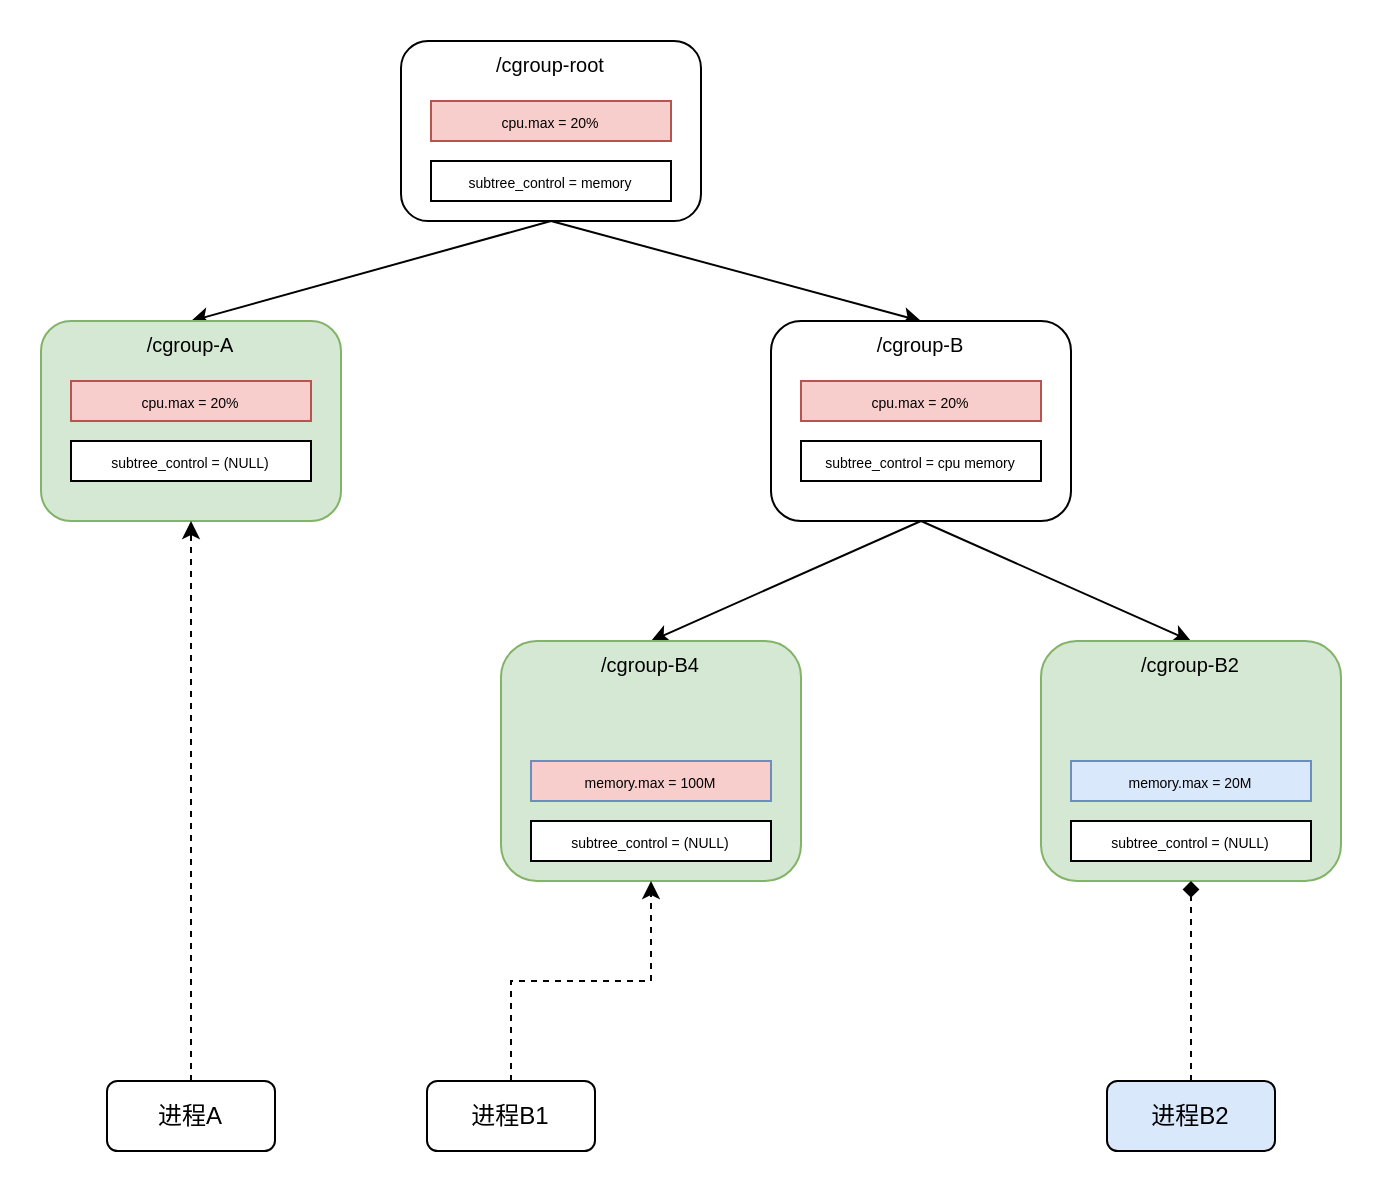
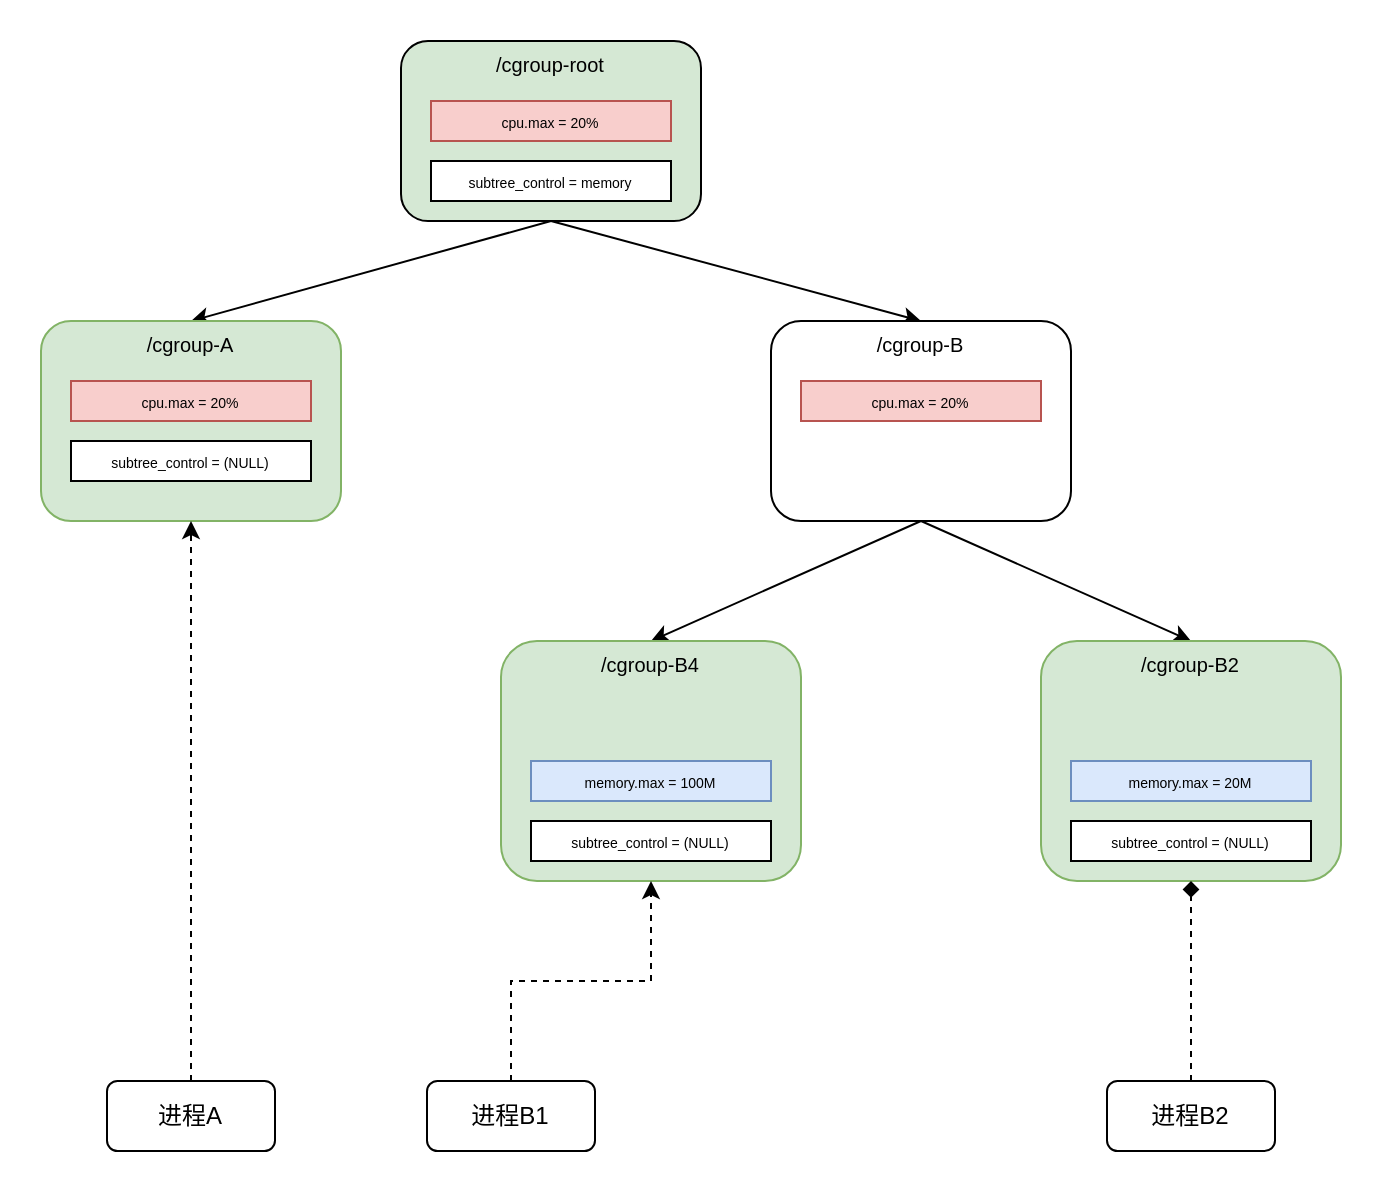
  <mxCell id="0" />
  <mxCell id="1" parent="0" />
  <mxCell id="2" style="rounded=0;orthogonalLoop=1;jettySize=auto;html=1;exitX=0.5;exitY=1;exitDx=0;exitDy=0;entryX=0.5;entryY=0;entryDx=0;entryDy=0;" parent="1" source="4" target="7" edge="1"><mxGeometry relative="1" as="geometry" /></mxCell>
  <mxCell id="3" style="rounded=0;orthogonalLoop=1;jettySize=auto;html=1;exitX=0.5;exitY=1;exitDx=0;exitDy=0;entryX=0.5;entryY=0;entryDx=0;entryDy=0;" parent="1" source="4" target="12" edge="1"><mxGeometry relative="1" as="geometry" /></mxCell>
- <mxCell id="4" value="/cgroup-root" style="rounded=1;whiteSpace=wrap;html=1;verticalAlign=top;fontSize=10;" parent="1" vertex="1"><mxGeometry x="200" y="20" width="150" height="90" as="geometry" /></mxCell>
+ <mxCell id="4" value="/cgroup-root" style="rounded=1;whiteSpace=wrap;html=1;verticalAlign=top;fontSize=10;fillColor=#d5e8d4;" parent="1" vertex="1"><mxGeometry x="200" y="20" width="150" height="90" as="geometry" /></mxCell>
  <mxCell id="5" value="&lt;div style=&quot;&quot;&gt;&lt;span style=&quot;font-size: 7px; background-color: initial;&quot;&gt;cpu.max = 20%&lt;/span&gt;&lt;/div&gt;" style="rounded=0;whiteSpace=wrap;html=1;verticalAlign=middle;align=center;horizontal=1;fillColor=#f8cecc;strokeColor=#b85450;" parent="1" vertex="1"><mxGeometry x="215" y="50" width="120" height="20" as="geometry" /></mxCell>
  <mxCell id="6" value="&lt;font style=&quot;font-size: 7px;&quot;&gt;subtree_control = memory&lt;/font&gt;" style="rounded=0;whiteSpace=wrap;html=1;" parent="1" vertex="1"><mxGeometry x="215" y="80" width="120" height="20" as="geometry" /></mxCell>
  <mxCell id="7" value="/cgroup-A" style="rounded=1;whiteSpace=wrap;html=1;verticalAlign=top;fontSize=10;fillColor=#d5e8d4;strokeColor=#82b366;" parent="1" vertex="1"><mxGeometry x="20" y="160" width="150" height="100" as="geometry" /></mxCell>
  <mxCell id="8" value="&lt;div style=&quot;&quot;&gt;&lt;span style=&quot;font-size: 7px; background-color: initial;&quot;&gt;cpu.max = 20%&lt;/span&gt;&lt;/div&gt;" style="rounded=0;whiteSpace=wrap;html=1;verticalAlign=middle;align=center;horizontal=1;fillColor=#f8cecc;strokeColor=#b85450;" parent="1" vertex="1"><mxGeometry x="35" y="190" width="120" height="20" as="geometry" /></mxCell>
  <mxCell id="9" value="&lt;font style=&quot;font-size: 7px;&quot;&gt;subtree_control = (NULL)&lt;/font&gt;" style="rounded=0;whiteSpace=wrap;html=1;" parent="1" vertex="1"><mxGeometry x="35" y="220" width="120" height="20" as="geometry" /></mxCell>
  <mxCell id="10" style="rounded=0;orthogonalLoop=1;jettySize=auto;html=1;exitX=0.5;exitY=1;exitDx=0;exitDy=0;entryX=0.5;entryY=0;entryDx=0;entryDy=0;" parent="1" source="12" target="15" edge="1"><mxGeometry relative="1" as="geometry" /></mxCell>
  <mxCell id="11" style="rounded=0;orthogonalLoop=1;jettySize=auto;html=1;exitX=0.5;exitY=1;exitDx=0;exitDy=0;entryX=0.5;entryY=0;entryDx=0;entryDy=0;" parent="1" source="12" target="18" edge="1"><mxGeometry relative="1" as="geometry" /></mxCell>
  <mxCell id="12" value="/cgroup-B" style="rounded=1;whiteSpace=wrap;html=1;verticalAlign=top;fontSize=10;" parent="1" vertex="1"><mxGeometry x="385" y="160" width="150" height="100" as="geometry" /></mxCell>
  <mxCell id="13" value="&lt;div style=&quot;&quot;&gt;&lt;span style=&quot;font-size: 7px; background-color: initial;&quot;&gt;cpu.max = 20%&lt;/span&gt;&lt;/div&gt;" style="rounded=0;whiteSpace=wrap;html=1;verticalAlign=middle;align=center;horizontal=1;fillColor=#f8cecc;strokeColor=#b85450;" parent="1" vertex="1"><mxGeometry x="400" y="190" width="120" height="20" as="geometry" /></mxCell>
- <mxCell id="14" value="&lt;font style=&quot;font-size: 7px;&quot;&gt;subtree_control = cpu memory&lt;/font&gt;" style="rounded=0;whiteSpace=wrap;html=1;" parent="1" vertex="1"><mxGeometry x="400" y="220" width="120" height="20" as="geometry" /></mxCell>
  <mxCell id="15" value="/cgroup-B4" style="rounded=1;whiteSpace=wrap;html=1;verticalAlign=top;fontSize=10;fillColor=#d5e8d4;strokeColor=#82b366;" parent="1" vertex="1"><mxGeometry x="250" y="320" width="150" height="120" as="geometry" /></mxCell>
- <mxCell id="16" value="&lt;font style=&quot;font-size: 7px;&quot;&gt;memory.max = 100M&lt;/font&gt;" style="rounded=0;whiteSpace=wrap;html=1;fillColor=#f8cecc;strokeColor=#6c8ebf;" parent="1" vertex="1"><mxGeometry x="265" y="380" width="120" height="20" as="geometry" /></mxCell>
+ <mxCell id="16" value="&lt;font style=&quot;font-size: 7px;&quot;&gt;memory.max = 100M&lt;/font&gt;" style="rounded=0;whiteSpace=wrap;html=1;fillColor=#dae8fc;strokeColor=#6c8ebf;" parent="1" vertex="1"><mxGeometry x="265" y="380" width="120" height="20" as="geometry" /></mxCell>
  <mxCell id="17" value="&lt;font style=&quot;font-size: 7px;&quot;&gt;subtree_control = (NULL)&lt;/font&gt;" style="rounded=0;whiteSpace=wrap;html=1;" parent="1" vertex="1"><mxGeometry x="265" y="410" width="120" height="20" as="geometry" /></mxCell>
  <mxCell id="18" value="/cgroup-B2" style="rounded=1;whiteSpace=wrap;html=1;verticalAlign=top;fontSize=10;fillColor=#d5e8d4;strokeColor=#82b366;" parent="1" vertex="1"><mxGeometry x="520" y="320" width="150" height="120" as="geometry" /></mxCell>
  <mxCell id="19" value="&lt;font style=&quot;font-size: 7px;&quot;&gt;memory.max = 20M&lt;/font&gt;" style="rounded=0;whiteSpace=wrap;html=1;fillColor=#dae8fc;strokeColor=#6c8ebf;" parent="1" vertex="1"><mxGeometry x="535" y="380" width="120" height="20" as="geometry" /></mxCell>
  <mxCell id="20" value="&lt;font style=&quot;font-size: 7px;&quot;&gt;subtree_control = (NULL)&lt;/font&gt;" style="rounded=0;whiteSpace=wrap;html=1;" parent="1" vertex="1"><mxGeometry x="535" y="410" width="120" height="20" as="geometry" /></mxCell>
  <mxCell id="21" style="edgeStyle=orthogonalEdgeStyle;rounded=0;orthogonalLoop=1;jettySize=auto;html=1;exitX=0.5;exitY=0;exitDx=0;exitDy=0;entryX=0.5;entryY=1;entryDx=0;entryDy=0;dashed=1;" edge="1" parent="1" source="22" target="15"><mxGeometry relative="1" as="geometry" /></mxCell>
  <mxCell id="22" value="进程B1" style="rounded=1;whiteSpace=wrap;html=1;" vertex="1" parent="1"><mxGeometry x="213" y="540" width="84" height="35" as="geometry" /></mxCell>
  <mxCell id="23" style="edgeStyle=orthogonalEdgeStyle;rounded=0;orthogonalLoop=1;jettySize=auto;html=1;exitX=0.5;exitY=0;exitDx=0;exitDy=0;entryX=0.5;entryY=1;entryDx=0;entryDy=0;dashed=1;endArrow=diamond;" edge="1" parent="1" source="24" target="18"><mxGeometry relative="1" as="geometry" /></mxCell>
- <mxCell id="24" value="进程B2" style="rounded=1;whiteSpace=wrap;html=1;fillColor=#dae8fc;" vertex="1" parent="1"><mxGeometry x="553" y="540" width="84" height="35" as="geometry" /></mxCell>
+ <mxCell id="24" value="进程B2" style="rounded=1;whiteSpace=wrap;html=1;" vertex="1" parent="1"><mxGeometry x="553" y="540" width="84" height="35" as="geometry" /></mxCell>
  <mxCell id="25" style="edgeStyle=orthogonalEdgeStyle;rounded=0;orthogonalLoop=1;jettySize=auto;html=1;exitX=0.5;exitY=0;exitDx=0;exitDy=0;entryX=0.5;entryY=1;entryDx=0;entryDy=0;dashed=1;" edge="1" parent="1" source="26" target="7"><mxGeometry relative="1" as="geometry" /></mxCell>
  <mxCell id="26" value="进程A" style="rounded=1;whiteSpace=wrap;html=1;" vertex="1" parent="1"><mxGeometry x="53" y="540" width="84" height="35" as="geometry" /></mxCell>
